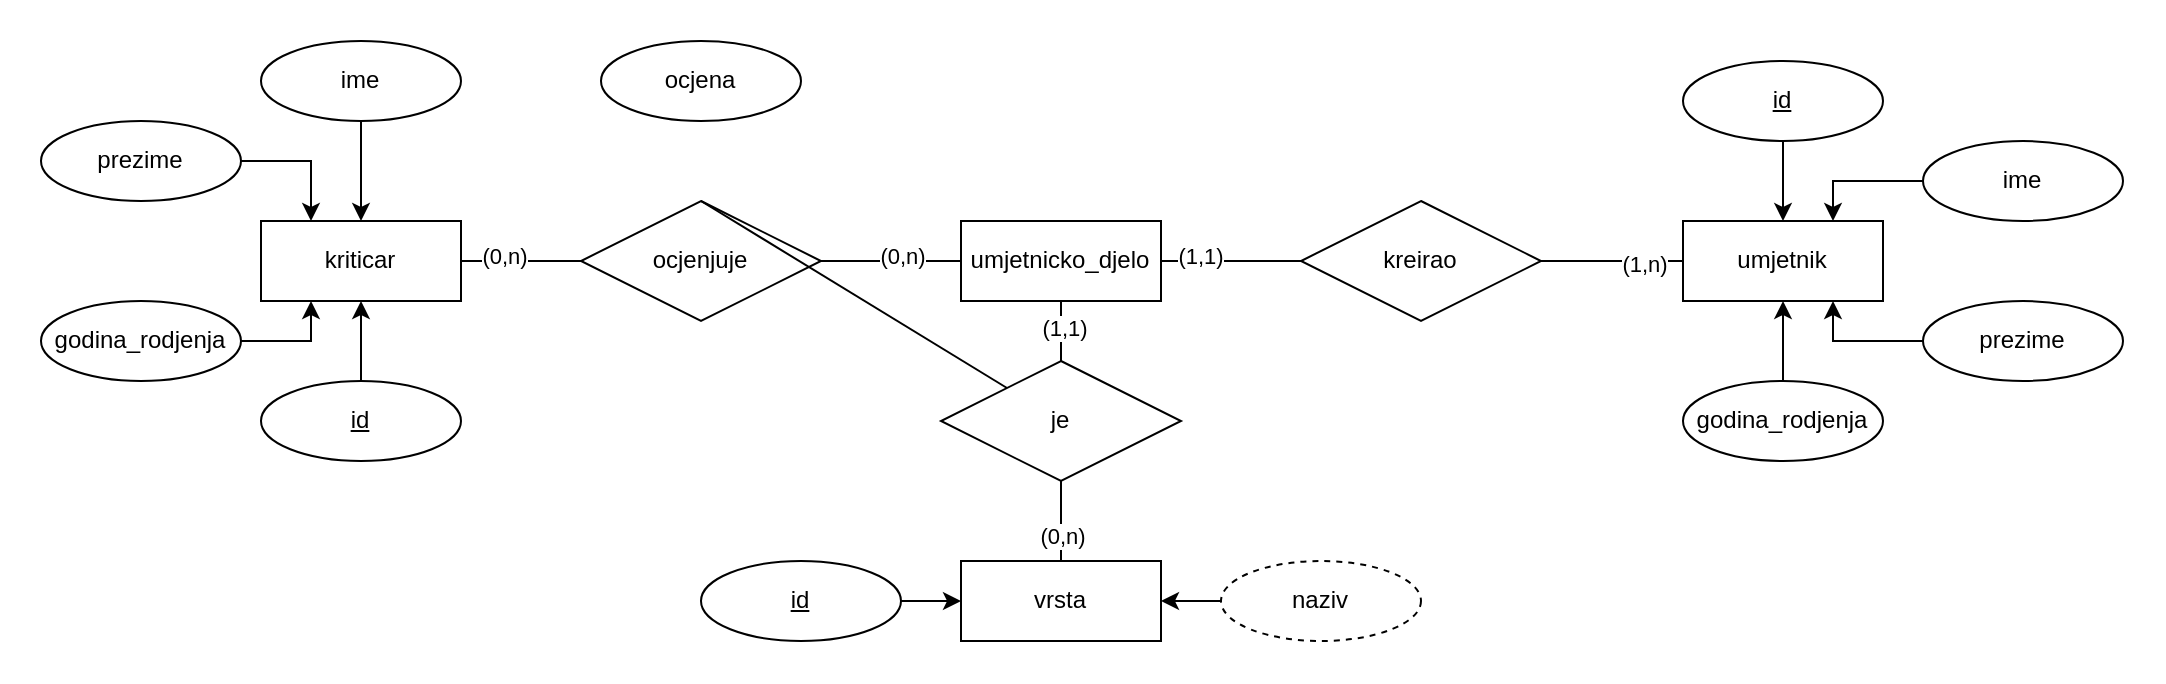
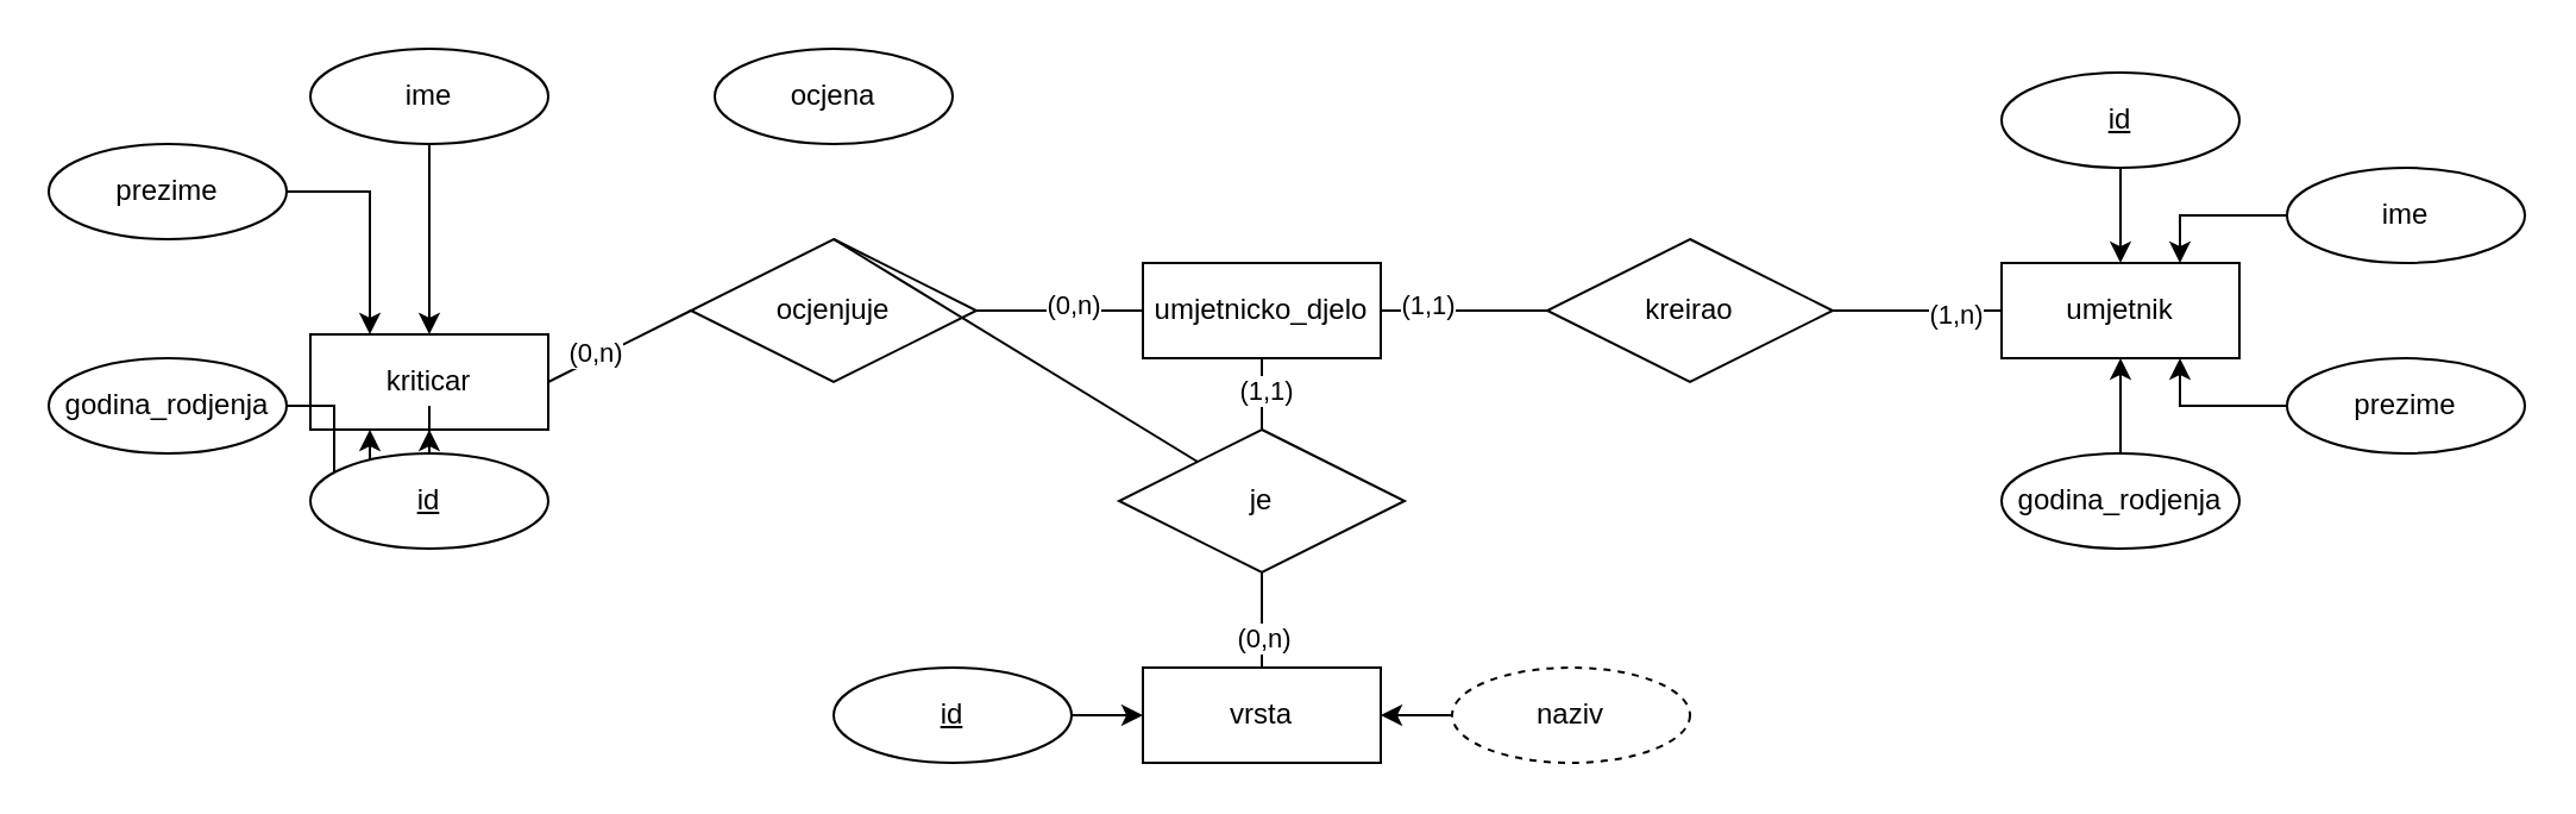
  <mxCell id="0" />
  <mxCell id="1" parent="0" />
  <mxCell id="2" value="umjetnicko_djelo" style="whiteSpace=wrap;html=1;align=center;" parent="1" vertex="1"><mxGeometry x="480" y="110" width="100" height="40" as="geometry" /></mxCell>
  <mxCell id="3" value="umjetnik" style="whiteSpace=wrap;html=1;align=center;" parent="1" vertex="1"><mxGeometry x="841" y="110" width="100" height="40" as="geometry" /></mxCell>
  <mxCell id="4" value="" style="endArrow=none;html=1;rounded=0;exitX=0;exitY=0.5;exitDx=0;exitDy=0;entryX=1;entryY=0.5;entryDx=0;entryDy=0;" parent="1" source="8" target="2" edge="1"><mxGeometry relative="1" as="geometry"><mxPoint x="450" y="130" as="sourcePoint" /><mxPoint x="610" y="130" as="targetPoint" /></mxGeometry></mxCell>
  <mxCell id="5" value="(1,1)" style="edgeLabel;html=1;align=center;verticalAlign=middle;resizable=0;points=[];" parent="4" vertex="1" connectable="0"><mxGeometry x="0.455" y="-3" relative="1" as="geometry"><mxPoint as="offset" /></mxGeometry></mxCell>
  <mxCell id="6" value="" style="endArrow=none;html=1;rounded=0;exitX=0;exitY=0.5;exitDx=0;exitDy=0;entryX=1;entryY=0.5;entryDx=0;entryDy=0;" parent="1" source="3" target="8" edge="1"><mxGeometry relative="1" as="geometry"><mxPoint x="710" y="-40" as="sourcePoint" /><mxPoint x="555" y="110" as="targetPoint" /></mxGeometry></mxCell>
  <mxCell id="7" value="(1,n)" style="edgeLabel;html=1;align=center;verticalAlign=middle;resizable=0;points=[];" parent="6" vertex="1" connectable="0"><mxGeometry x="-0.453" y="1" relative="1" as="geometry"><mxPoint x="-1" as="offset" /></mxGeometry></mxCell>
  <mxCell id="8" value="kreirao" style="shape=rhombus;perimeter=rhombusPerimeter;whiteSpace=wrap;html=1;align=center;" parent="1" vertex="1"><mxGeometry x="650" y="100" width="120" height="60" as="geometry" /></mxCell>
  <mxCell id="9" value="vrsta" style="whiteSpace=wrap;html=1;align=center;" parent="1" vertex="1"><mxGeometry x="480" y="280" width="100" height="40" as="geometry" /></mxCell>
  <mxCell id="10" value="" style="endArrow=none;html=1;rounded=0;exitX=0.5;exitY=1;exitDx=0;exitDy=0;entryX=0.5;entryY=0;entryDx=0;entryDy=0;" parent="1" source="14" target="9" edge="1"><mxGeometry relative="1" as="geometry"><mxPoint x="450" y="130" as="sourcePoint" /><mxPoint x="610" y="130" as="targetPoint" /><Array as="points"><mxPoint x="530" y="260" /></Array></mxGeometry></mxCell>
  <mxCell id="11" value="(0,n)" style="edgeLabel;html=1;align=center;verticalAlign=middle;resizable=0;points=[];" parent="10" vertex="1" connectable="0"><mxGeometry x="0.34" relative="1" as="geometry"><mxPoint as="offset" /></mxGeometry></mxCell>
  <mxCell id="12" value="" style="endArrow=none;html=1;rounded=0;exitX=0.5;exitY=1;exitDx=0;exitDy=0;entryX=0.5;entryY=0;entryDx=0;entryDy=0;" parent="1" source="2" target="14" edge="1"><mxGeometry relative="1" as="geometry"><mxPoint x="530" y="150" as="sourcePoint" /><mxPoint x="530" y="280" as="targetPoint" /></mxGeometry></mxCell>
  <mxCell id="13" value="(1,1)" style="edgeLabel;html=1;align=center;verticalAlign=middle;resizable=0;points=[];" parent="12" vertex="1" connectable="0"><mxGeometry x="-0.147" y="1" relative="1" as="geometry"><mxPoint as="offset" /></mxGeometry></mxCell>
  <mxCell id="14" value="je" style="shape=rhombus;perimeter=rhombusPerimeter;whiteSpace=wrap;html=1;align=center;" parent="1" vertex="1"><mxGeometry x="470" y="180" width="120" height="60" as="geometry" /></mxCell>
- <mxCell id="15" value="kriticar" style="whiteSpace=wrap;html=1;align=center;" parent="1" vertex="1"><mxGeometry x="130" y="110" width="100" height="40" as="geometry" /></mxCell>
+ <mxCell id="15" value="kriticar" style="whiteSpace=wrap;html=1;align=center;" parent="1" vertex="1"><mxGeometry x="130" y="140" width="100" height="40" as="geometry" /></mxCell>
  <mxCell id="16" value="" style="endArrow=none;html=1;rounded=0;exitX=1;exitY=0.5;exitDx=0;exitDy=0;entryX=0;entryY=0.5;entryDx=0;entryDy=0;" parent="1" source="20" target="2" edge="1"><mxGeometry relative="1" as="geometry"><mxPoint x="450" y="130" as="sourcePoint" /><mxPoint x="420" y="110" as="targetPoint" /></mxGeometry></mxCell>
  <mxCell id="17" value="(0,n)" style="edgeLabel;html=1;align=center;verticalAlign=middle;resizable=0;points=[];" parent="16" vertex="1" connectable="0"><mxGeometry x="0.137" y="3" relative="1" as="geometry"><mxPoint as="offset" /></mxGeometry></mxCell>
  <mxCell id="18" value="" style="endArrow=none;html=1;rounded=0;exitX=1;exitY=0.5;exitDx=0;exitDy=0;entryX=0;entryY=0.5;entryDx=0;entryDy=0;" parent="1" source="15" target="20" edge="1"><mxGeometry relative="1" as="geometry"><mxPoint x="260" y="130" as="sourcePoint" /><mxPoint x="480" y="130" as="targetPoint" /></mxGeometry></mxCell>
  <mxCell id="19" value="(0,n)" style="edgeLabel;html=1;align=center;verticalAlign=middle;resizable=0;points=[];" parent="18" vertex="1" connectable="0"><mxGeometry x="-0.307" y="3" relative="1" as="geometry"><mxPoint as="offset" /></mxGeometry></mxCell>
  <mxCell id="20" value="ocjenjuje" style="shape=rhombus;perimeter=rhombusPerimeter;whiteSpace=wrap;html=1;align=center;" parent="1" vertex="1"><mxGeometry x="290" y="100" width="120" height="60" as="geometry" /></mxCell>
  <mxCell id="21" style="edgeStyle=orthogonalEdgeStyle;rounded=0;orthogonalLoop=1;jettySize=auto;html=1;" parent="1" source="22" target="15" edge="1"><mxGeometry relative="1" as="geometry" /></mxCell>
  <mxCell id="22" value="ime" style="ellipse;whiteSpace=wrap;html=1;align=center;" parent="1" vertex="1"><mxGeometry x="130" y="20" width="100" height="40" as="geometry" /></mxCell>
  <mxCell id="23" style="edgeStyle=orthogonalEdgeStyle;rounded=0;orthogonalLoop=1;jettySize=auto;html=1;entryX=0.25;entryY=0;entryDx=0;entryDy=0;" parent="1" source="24" target="15" edge="1"><mxGeometry relative="1" as="geometry" /></mxCell>
  <mxCell id="24" value="prezime" style="ellipse;whiteSpace=wrap;html=1;align=center;" parent="1" vertex="1"><mxGeometry x="20" y="60" width="100" height="40" as="geometry" /></mxCell>
  <mxCell id="25" style="edgeStyle=orthogonalEdgeStyle;rounded=0;orthogonalLoop=1;jettySize=auto;html=1;entryX=0.25;entryY=1;entryDx=0;entryDy=0;" parent="1" source="26" target="15" edge="1"><mxGeometry relative="1" as="geometry" /></mxCell>
  <mxCell id="26" value="godina_rodjenja" style="ellipse;whiteSpace=wrap;html=1;align=center;" parent="1" vertex="1"><mxGeometry x="20" y="150" width="100" height="40" as="geometry" /></mxCell>
  <mxCell id="27" style="edgeStyle=orthogonalEdgeStyle;rounded=0;orthogonalLoop=1;jettySize=auto;html=1;entryX=0.5;entryY=1;entryDx=0;entryDy=0;" parent="1" source="28" target="15" edge="1"><mxGeometry relative="1" as="geometry" /></mxCell>
  <mxCell id="28" value="id" style="ellipse;whiteSpace=wrap;html=1;align=center;fontStyle=4;" parent="1" vertex="1"><mxGeometry x="130" y="190" width="100" height="40" as="geometry" /></mxCell>
  <mxCell id="29" style="edgeStyle=orthogonalEdgeStyle;rounded=0;orthogonalLoop=1;jettySize=auto;html=1;" parent="1" source="30" target="9" edge="1"><mxGeometry relative="1" as="geometry" /></mxCell>
  <mxCell id="30" value="id" style="ellipse;whiteSpace=wrap;html=1;align=center;fontStyle=4;" parent="1" vertex="1"><mxGeometry x="350" y="280" width="100" height="40" as="geometry" /></mxCell>
  <mxCell id="31" style="edgeStyle=orthogonalEdgeStyle;rounded=0;orthogonalLoop=1;jettySize=auto;html=1;" parent="1" source="32" target="3" edge="1"><mxGeometry relative="1" as="geometry" /></mxCell>
  <mxCell id="32" value="id" style="ellipse;whiteSpace=wrap;html=1;align=center;fontStyle=4;" parent="1" vertex="1"><mxGeometry x="841" y="30" width="100" height="40" as="geometry" /></mxCell>
  <mxCell id="33" style="edgeStyle=orthogonalEdgeStyle;rounded=0;orthogonalLoop=1;jettySize=auto;html=1;" parent="1" source="34" target="9" edge="1"><mxGeometry relative="1" as="geometry" /></mxCell>
  <mxCell id="34" value="naziv" style="ellipse;whiteSpace=wrap;html=1;align=center;dashed=1;" parent="1" vertex="1"><mxGeometry x="610" y="280" width="100" height="40" as="geometry" /></mxCell>
  <mxCell id="35" style="edgeStyle=orthogonalEdgeStyle;rounded=0;orthogonalLoop=1;jettySize=auto;html=1;entryX=0.75;entryY=0;entryDx=0;entryDy=0;" parent="1" source="36" target="3" edge="1"><mxGeometry relative="1" as="geometry" /></mxCell>
  <mxCell id="36" value="ime" style="ellipse;whiteSpace=wrap;html=1;align=center;" parent="1" vertex="1"><mxGeometry x="961" y="70" width="100" height="40" as="geometry" /></mxCell>
  <mxCell id="37" style="edgeStyle=orthogonalEdgeStyle;rounded=0;orthogonalLoop=1;jettySize=auto;html=1;entryX=0.75;entryY=1;entryDx=0;entryDy=0;" parent="1" source="38" target="3" edge="1"><mxGeometry relative="1" as="geometry" /></mxCell>
  <mxCell id="38" value="prezime" style="ellipse;whiteSpace=wrap;html=1;align=center;" parent="1" vertex="1"><mxGeometry x="961" y="150" width="100" height="40" as="geometry" /></mxCell>
  <mxCell id="39" style="edgeStyle=orthogonalEdgeStyle;rounded=0;orthogonalLoop=1;jettySize=auto;html=1;entryX=0.5;entryY=1;entryDx=0;entryDy=0;" parent="1" source="40" target="3" edge="1"><mxGeometry relative="1" as="geometry" /></mxCell>
  <mxCell id="40" value="godina_rodjenja" style="ellipse;whiteSpace=wrap;html=1;align=center;" parent="1" vertex="1"><mxGeometry x="841" y="190" width="100" height="40" as="geometry" /></mxCell>
  <mxCell id="41" value="ocjena" style="ellipse;whiteSpace=wrap;html=1;align=center;" parent="1" vertex="1"><mxGeometry x="300" y="20" width="100" height="40" as="geometry" /></mxCell>
  <mxCell id="42" value="" style="endArrow=none;html=1;rounded=0;exitX=0.5;exitY=0;exitDx=0;exitDy=0;" edge="1" parent="1" source="20" target="14"><mxGeometry width="50" height="50" relative="1" as="geometry"><mxPoint x="500" y="160" as="sourcePoint" /><mxPoint x="550" y="110" as="targetPoint" /></mxGeometry></mxCell>
